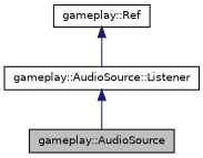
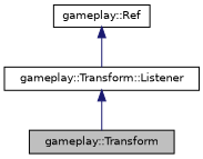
  digraph {
    node [color=black fillcolor=white fontname=Helvetica fontsize=10 shape=record style=filled]
    edge [color=midnightblue dir=back fontname=Helvetica fontsize=10 labelfontname=Helvetica labelfontsize=10 style=solid]
-   n1 [fillcolor=grey75 fontcolor=black height=0.2 label="gameplay::AudioSource" width=0.4]
+   n1 [fillcolor=grey75 fontcolor=black height=0.2 label="gameplay::Transform" width=0.4]
    n2 [height=0.2 label="gameplay::Ref" width=0.4]
-   n3 [height=0.2 label="gameplay::AudioSource::Listener" width=0.4]
+   n3 [height=0.2 label="gameplay::Transform::Listener" width=0.4]
    n2 -> n3
    n3 -> n1
  }
